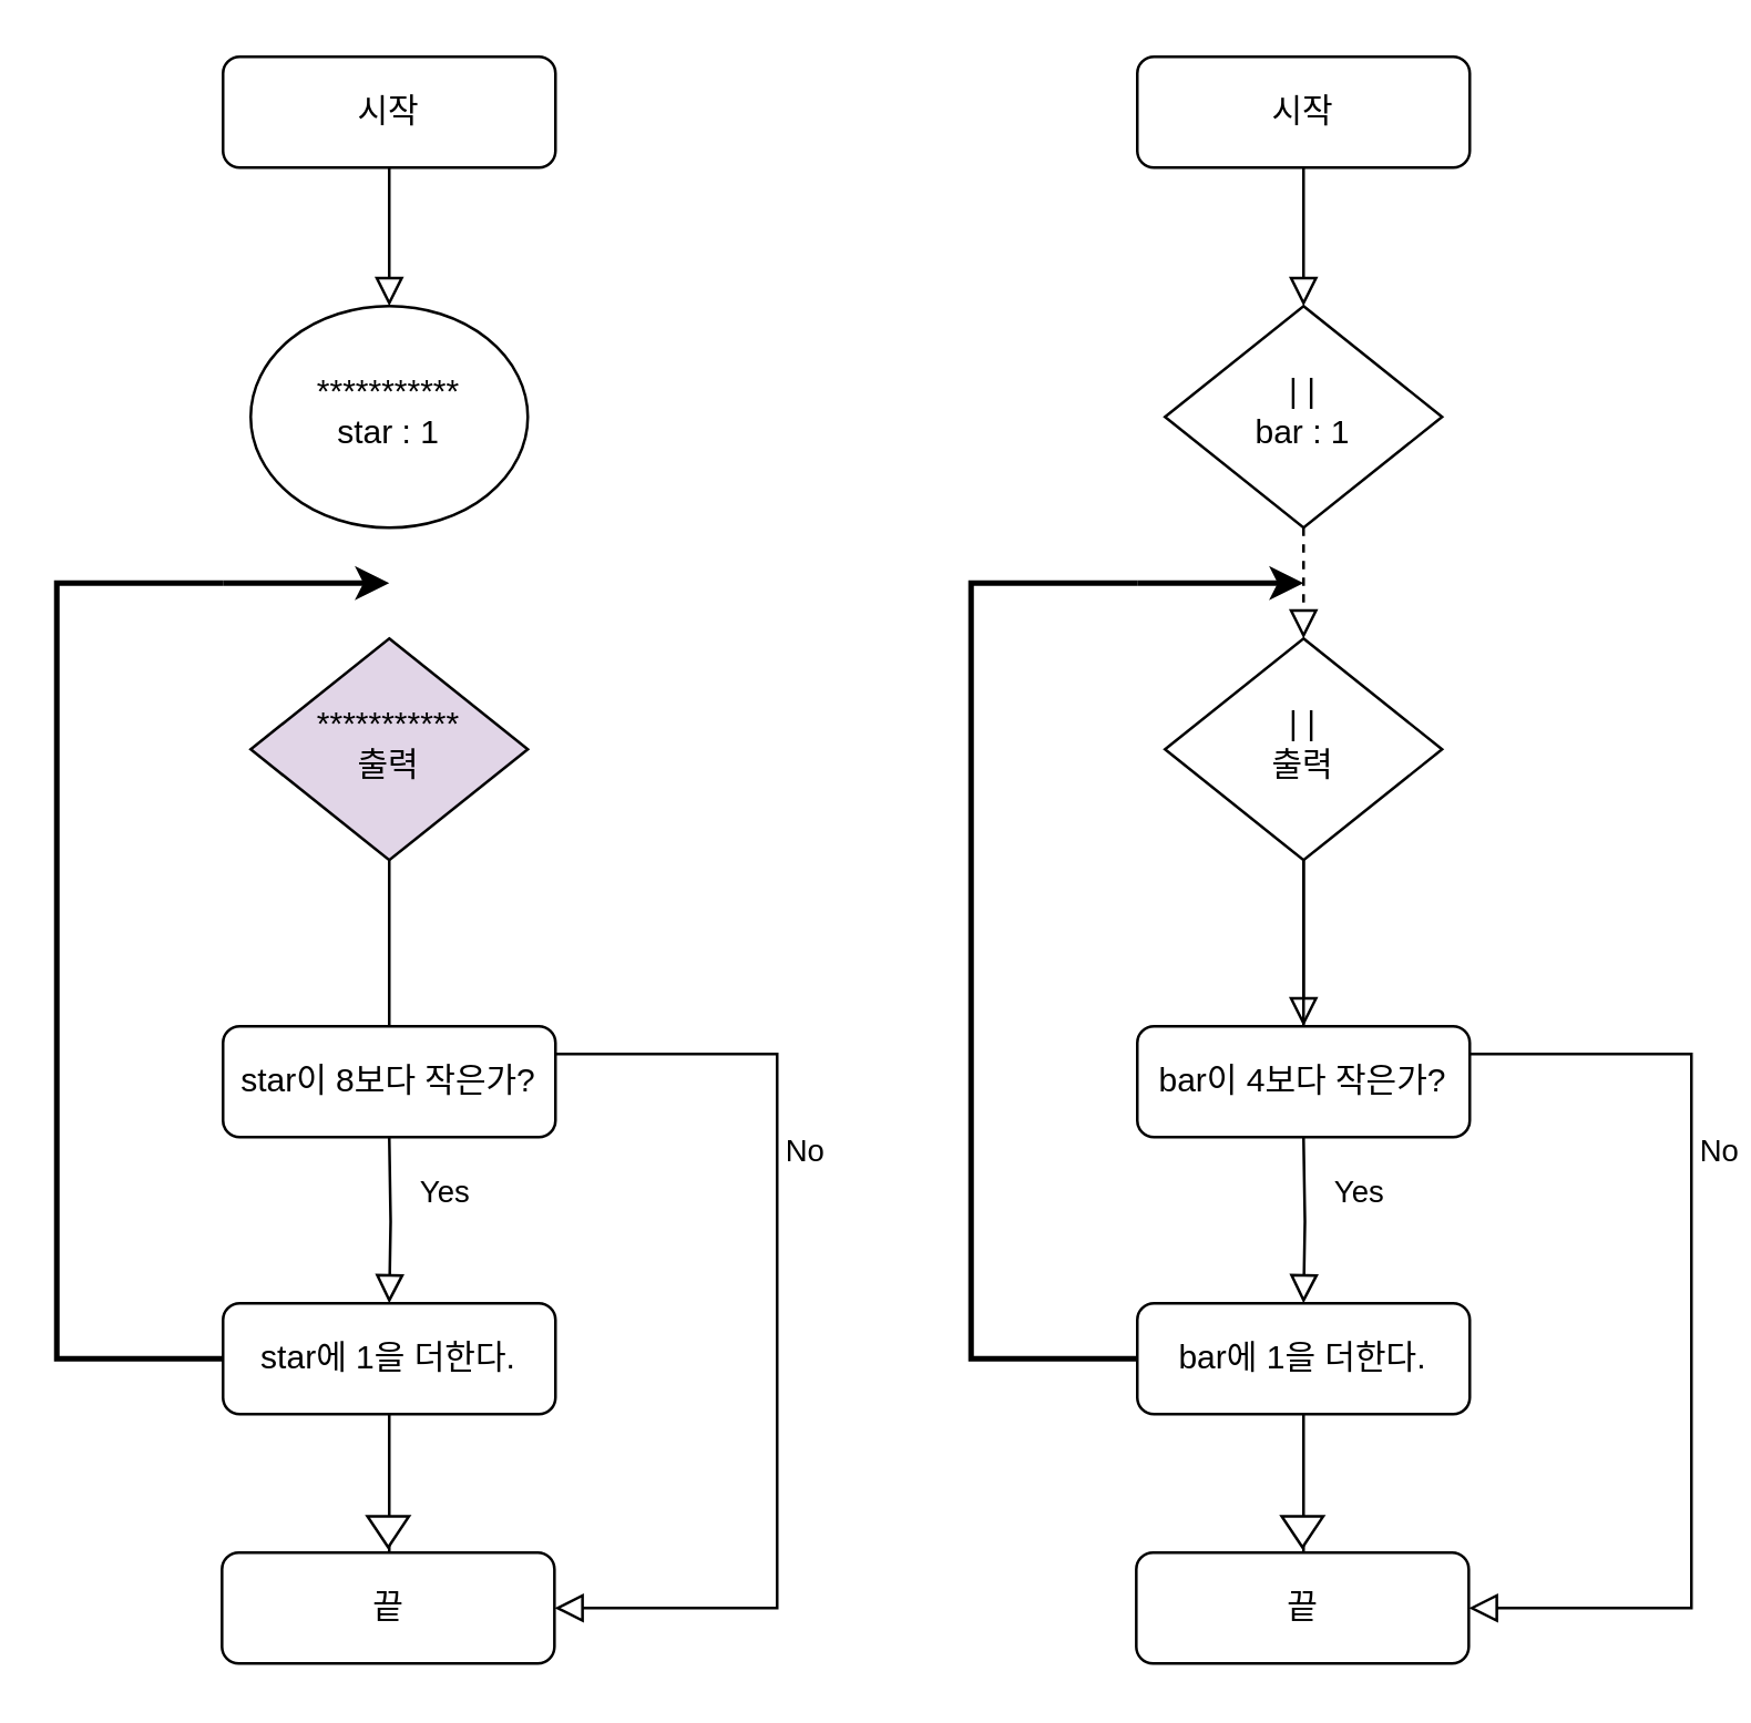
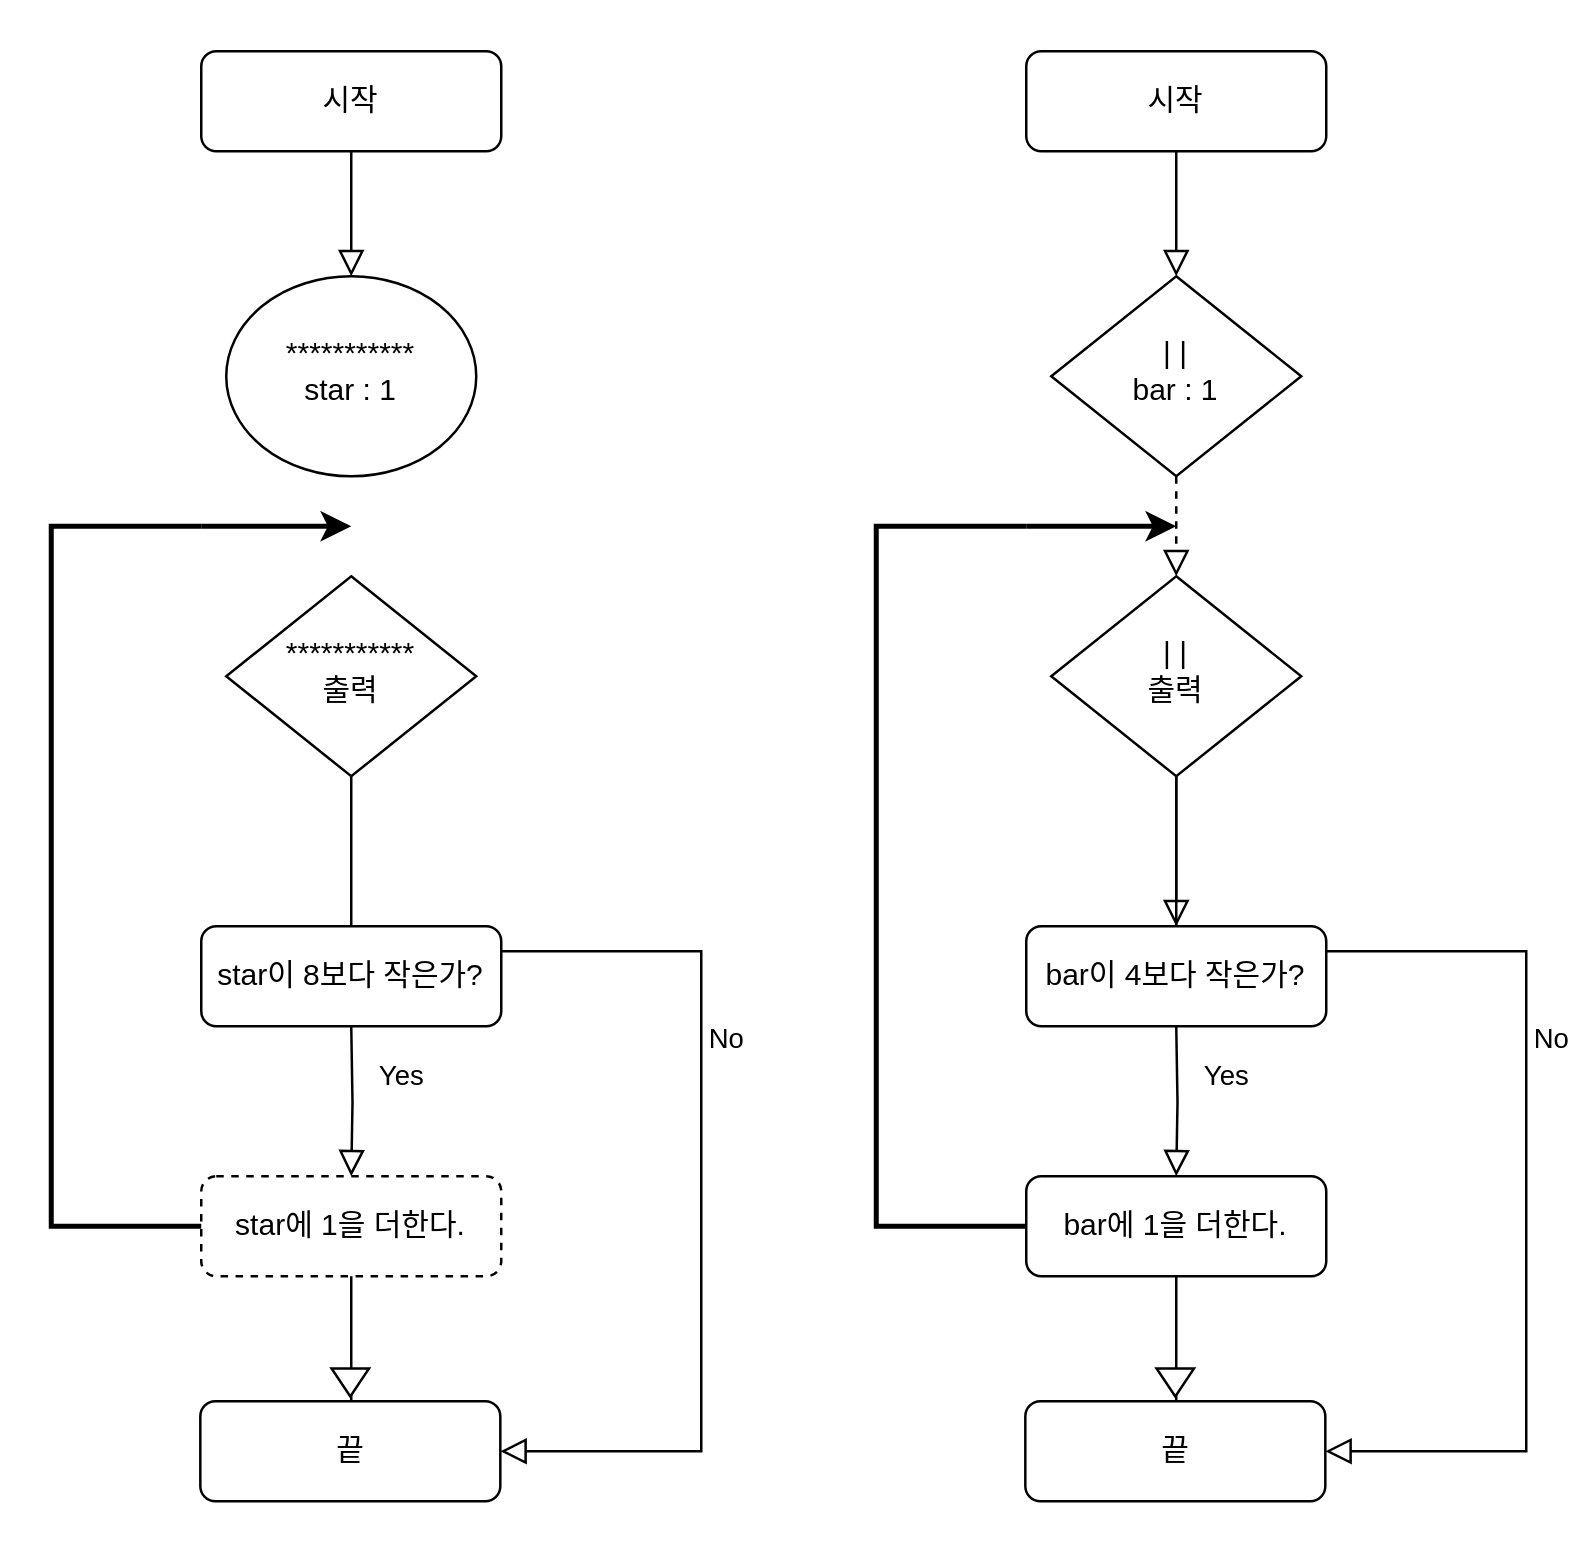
  <mxCell id="0" />
  <mxCell id="1" parent="0" />
  <mxCell id="2" value="" style="rounded=0;html=1;jettySize=auto;orthogonalLoop=1;fontSize=11;endArrow=block;endFill=0;endSize=8;strokeWidth=1;shadow=0;labelBackgroundColor=none;edgeStyle=orthogonalEdgeStyle;" parent="1" source="3" target="4" edge="1"><mxGeometry relative="1" as="geometry" /></mxCell>
  <mxCell id="3" value="시작" style="rounded=1;whiteSpace=wrap;html=1;fontSize=12;glass=0;strokeWidth=1;shadow=0;" parent="1" vertex="1"><mxGeometry x="80" y="20" width="120" height="40" as="geometry" /></mxCell>
  <mxCell id="4" value="***********&lt;br&gt;star : 1" style="ellipse;whiteSpace=wrap;html=1;shadow=0;fontFamily=Helvetica;fontSize=12;align=center;strokeWidth=1;spacing=6;spacingTop=-4;" parent="1" vertex="1"><mxGeometry x="90" y="110" width="100" height="80" as="geometry" /></mxCell>
  <mxCell id="5" value="No" style="edgeStyle=orthogonalEdgeStyle;rounded=0;html=1;jettySize=auto;orthogonalLoop=1;fontSize=11;endArrow=block;endFill=0;endSize=8;strokeWidth=1;shadow=0;labelBackgroundColor=none;" parent="1" source="6" target="8" edge="1"><mxGeometry y="10" relative="1" as="geometry"><mxPoint as="offset" /><Array as="points"><mxPoint x="140" y="380" /><mxPoint x="280" y="380" /><mxPoint x="280" y="580" /></Array></mxGeometry></mxCell>
- <mxCell id="6" value="***********&lt;br&gt;출력" style="rhombus;whiteSpace=wrap;html=1;shadow=0;fontFamily=Helvetica;fontSize=12;align=center;strokeWidth=1;spacing=6;spacingTop=-4;fillColor=#e1d5e7;" parent="1" vertex="1"><mxGeometry x="90" y="230" width="100" height="80" as="geometry" /></mxCell>
+ <mxCell id="6" value="***********&lt;br&gt;출력" style="rhombus;whiteSpace=wrap;html=1;shadow=0;fontFamily=Helvetica;fontSize=12;align=center;strokeWidth=1;spacing=6;spacingTop=-4;" parent="1" vertex="1"><mxGeometry x="90" y="230" width="100" height="80" as="geometry" /></mxCell>
  <mxCell id="7" value="star이 8보다 작은가?" style="rounded=1;whiteSpace=wrap;html=1;fontSize=12;glass=0;strokeWidth=1;shadow=0;" parent="1" vertex="1"><mxGeometry x="80" y="370" width="120" height="40" as="geometry" /></mxCell>
  <mxCell id="8" value="끝" style="rounded=1;whiteSpace=wrap;html=1;fontSize=12;glass=0;strokeWidth=1;shadow=0;" parent="1" vertex="1"><mxGeometry x="79.63" y="560" width="120" height="40" as="geometry" /></mxCell>
  <mxCell id="9" value="Yes" style="rounded=0;html=1;jettySize=auto;orthogonalLoop=1;fontSize=11;endArrow=block;endFill=0;endSize=8;strokeWidth=1;shadow=0;labelBackgroundColor=none;edgeStyle=orthogonalEdgeStyle;" edge="1" parent="1" target="10"><mxGeometry x="-0.333" y="20" relative="1" as="geometry"><mxPoint as="offset" /><mxPoint x="140" y="410" as="sourcePoint" /></mxGeometry></mxCell>
- <mxCell id="10" value="star에 1을 더한다." style="rounded=1;whiteSpace=wrap;html=1;fontSize=12;glass=0;strokeWidth=1;shadow=0;" vertex="1" parent="1"><mxGeometry x="80" y="470" width="120" height="40" as="geometry" /></mxCell>
+ <mxCell id="10" value="star에 1을 더한다." style="rounded=1;whiteSpace=wrap;html=1;fontSize=12;glass=0;strokeWidth=1;shadow=0;dashed=1;" vertex="1" parent="1"><mxGeometry x="80" y="470" width="120" height="40" as="geometry" /></mxCell>
  <mxCell id="11" style="edgeStyle=orthogonalEdgeStyle;rounded=0;orthogonalLoop=1;jettySize=auto;html=1;exitX=1;exitY=0;exitDx=0;exitDy=0;exitPerimeter=0;strokeWidth=2;" edge="1" parent="1" source="12"><mxGeometry relative="1" as="geometry"><mxPoint x="140" y="210" as="targetPoint" /><Array as="points"><mxPoint x="100" y="210" /><mxPoint x="100" y="210" /></Array></mxGeometry></mxCell>
  <mxCell id="12" value="" style="strokeWidth=2;html=1;shape=mxgraph.flowchart.annotation_1;align=left;pointerEvents=1;" vertex="1" parent="1"><mxGeometry x="20" y="210" width="60" height="280" as="geometry" /></mxCell>
  <mxCell id="13" value="" style="line;strokeWidth=1;direction=south;html=1;" vertex="1" parent="1"><mxGeometry x="135" y="510" width="10" height="50" as="geometry" /></mxCell>
  <mxCell id="14" value="" style="triangle;whiteSpace=wrap;html=1;strokeWidth=1;rotation=90;" vertex="1" parent="1"><mxGeometry x="134" y="545" width="11.25" height="15" as="geometry" /></mxCell>
  <mxCell id="15" value="" style="rounded=0;html=1;jettySize=auto;orthogonalLoop=1;fontSize=11;endArrow=block;endFill=0;endSize=8;strokeWidth=1;shadow=0;labelBackgroundColor=none;edgeStyle=orthogonalEdgeStyle;" edge="1" parent="1" source="16" target="18"><mxGeometry relative="1" as="geometry" /></mxCell>
  <mxCell id="16" value="시작" style="rounded=1;whiteSpace=wrap;html=1;fontSize=12;glass=0;strokeWidth=1;shadow=0;" vertex="1" parent="1"><mxGeometry x="410" y="20" width="120" height="40" as="geometry" /></mxCell>
  <mxCell id="17" value="" style="rounded=0;html=1;jettySize=auto;orthogonalLoop=1;fontSize=11;endArrow=block;endFill=0;endSize=8;strokeWidth=1;shadow=0;labelBackgroundColor=none;edgeStyle=orthogonalEdgeStyle;dashed=1;" edge="1" parent="1" source="18" target="21"><mxGeometry x="1" y="210" relative="1" as="geometry"><mxPoint x="-20" y="90" as="offset" /></mxGeometry></mxCell>
  <mxCell id="18" value="| |&lt;br&gt;bar : 1" style="rhombus;whiteSpace=wrap;html=1;shadow=0;fontFamily=Helvetica;fontSize=12;align=center;strokeWidth=1;spacing=6;spacingTop=-4;" vertex="1" parent="1"><mxGeometry x="420" y="110" width="100" height="80" as="geometry" /></mxCell>
  <mxCell id="19" value="" style="rounded=0;html=1;jettySize=auto;orthogonalLoop=1;fontSize=11;endArrow=block;endFill=0;endSize=8;strokeWidth=1;shadow=0;labelBackgroundColor=none;edgeStyle=orthogonalEdgeStyle;" edge="1" parent="1" source="21" target="22"><mxGeometry x="0.333" y="20" relative="1" as="geometry"><mxPoint as="offset" /></mxGeometry></mxCell>
  <mxCell id="20" value="No" style="edgeStyle=orthogonalEdgeStyle;rounded=0;html=1;jettySize=auto;orthogonalLoop=1;fontSize=11;endArrow=block;endFill=0;endSize=8;strokeWidth=1;shadow=0;labelBackgroundColor=none;" edge="1" parent="1" source="21" target="23"><mxGeometry y="10" relative="1" as="geometry"><mxPoint as="offset" /><Array as="points"><mxPoint x="470" y="380" /><mxPoint x="610" y="380" /><mxPoint x="610" y="580" /></Array></mxGeometry></mxCell>
  <mxCell id="21" value="| |&lt;br&gt;출력" style="rhombus;whiteSpace=wrap;html=1;shadow=0;fontFamily=Helvetica;fontSize=12;align=center;strokeWidth=1;spacing=6;spacingTop=-4;" vertex="1" parent="1"><mxGeometry x="420" y="230" width="100" height="80" as="geometry" /></mxCell>
  <mxCell id="22" value="bar이 4보다 작은가?" style="rounded=1;whiteSpace=wrap;html=1;fontSize=12;glass=0;strokeWidth=1;shadow=0;" vertex="1" parent="1"><mxGeometry x="410" y="370" width="120" height="40" as="geometry" /></mxCell>
  <mxCell id="23" value="끝" style="rounded=1;whiteSpace=wrap;html=1;fontSize=12;glass=0;strokeWidth=1;shadow=0;" vertex="1" parent="1"><mxGeometry x="409.63" y="560" width="120" height="40" as="geometry" /></mxCell>
  <mxCell id="24" value="Yes" style="rounded=0;html=1;jettySize=auto;orthogonalLoop=1;fontSize=11;endArrow=block;endFill=0;endSize=8;strokeWidth=1;shadow=0;labelBackgroundColor=none;edgeStyle=orthogonalEdgeStyle;" edge="1" parent="1" target="25"><mxGeometry x="-0.333" y="20" relative="1" as="geometry"><mxPoint as="offset" /><mxPoint x="470" y="410" as="sourcePoint" /></mxGeometry></mxCell>
  <mxCell id="25" value="bar에 1을 더한다." style="rounded=1;whiteSpace=wrap;html=1;fontSize=12;glass=0;strokeWidth=1;shadow=0;" vertex="1" parent="1"><mxGeometry x="410" y="470" width="120" height="40" as="geometry" /></mxCell>
  <mxCell id="26" style="edgeStyle=orthogonalEdgeStyle;rounded=0;orthogonalLoop=1;jettySize=auto;html=1;exitX=1;exitY=0;exitDx=0;exitDy=0;exitPerimeter=0;strokeWidth=2;" edge="1" parent="1" source="27"><mxGeometry relative="1" as="geometry"><mxPoint x="470" y="210" as="targetPoint" /><Array as="points"><mxPoint x="430" y="210" /><mxPoint x="430" y="210" /></Array></mxGeometry></mxCell>
  <mxCell id="27" value="" style="strokeWidth=2;html=1;shape=mxgraph.flowchart.annotation_1;align=left;pointerEvents=1;" vertex="1" parent="1"><mxGeometry x="350" y="210" width="60" height="280" as="geometry" /></mxCell>
  <mxCell id="28" value="" style="line;strokeWidth=1;direction=south;html=1;" vertex="1" parent="1"><mxGeometry x="465" y="510" width="10" height="50" as="geometry" /></mxCell>
  <mxCell id="29" value="" style="triangle;whiteSpace=wrap;html=1;strokeWidth=1;rotation=90;" vertex="1" parent="1"><mxGeometry x="464" y="545" width="11.25" height="15" as="geometry" /></mxCell>
